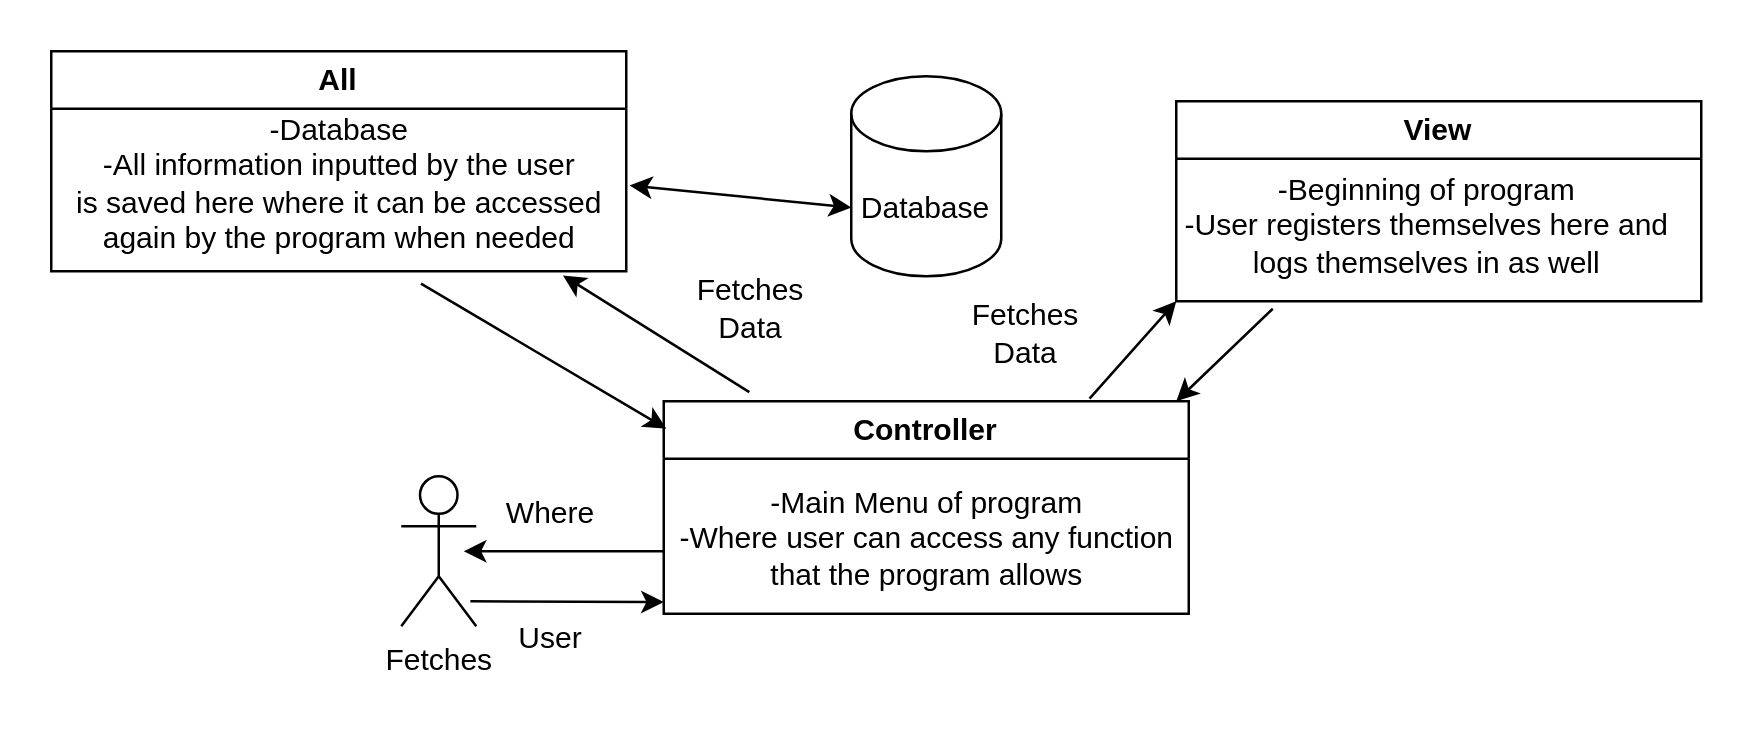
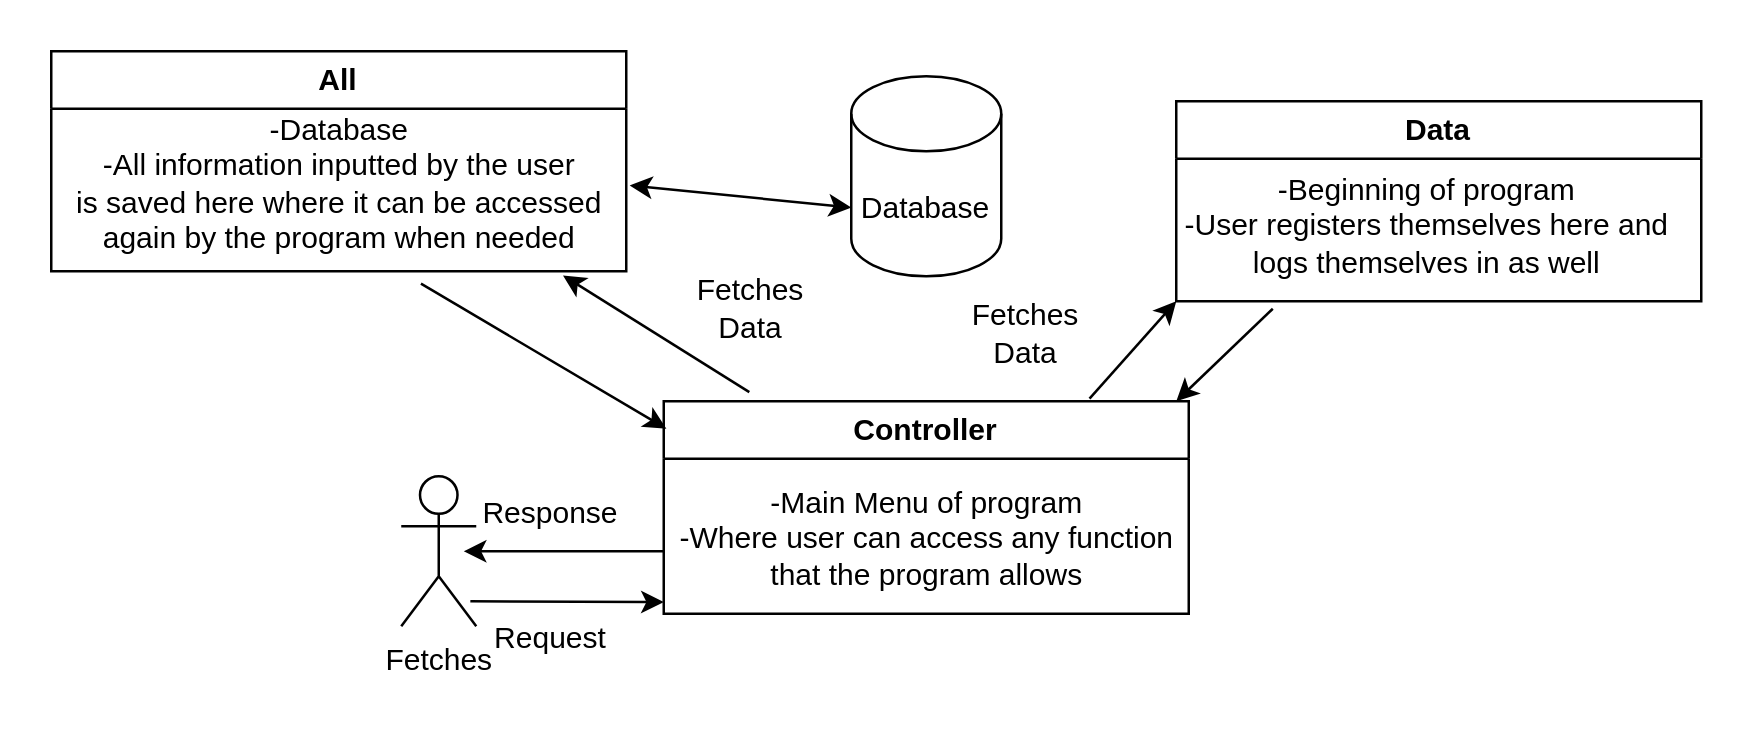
  <mxCell id="0" />
  <mxCell id="1" parent="0" />
  <mxCell id="2" value="Fetches" style="shape=umlActor;verticalLabelPosition=bottom;verticalAlign=top;html=1;outlineConnect=0;" vertex="1" parent="1"><mxGeometry x="160" y="190" width="30" height="60" as="geometry" /></mxCell>
  <mxCell id="3" value="Controller" style="swimlane;whiteSpace=wrap;html=1;" vertex="1" parent="1"><mxGeometry x="265" y="160" width="210" height="85" as="geometry" /></mxCell>
  <mxCell id="4" value="-Main Menu of program&lt;br&gt;-Where user can access any function &lt;br&gt;that the program allows" style="text;html=1;align=center;verticalAlign=middle;resizable=0;points=[];autosize=1;strokeColor=none;fillColor=none;" vertex="1" parent="3"><mxGeometry x="-5" y="25" width="220" height="60" as="geometry" /></mxCell>
  <mxCell id="5" value="" style="endArrow=classic;html=1;rounded=0;exitX=0.221;exitY=1.05;exitDx=0;exitDy=0;exitPerimeter=0;" edge="1" parent="3" source="10"><mxGeometry width="50" height="50" relative="1" as="geometry"><mxPoint x="155" y="50" as="sourcePoint" /><mxPoint x="205" as="targetPoint" /></mxGeometry></mxCell>
  <mxCell id="6" value="All" style="swimlane;whiteSpace=wrap;html=1;" vertex="1" parent="1"><mxGeometry x="20" y="20" width="230" height="88" as="geometry" /></mxCell>
  <mxCell id="7" value="-Database&lt;br&gt;-All information inputted by the user&lt;br&gt;is saved here where it can be accessed&lt;br&gt;again by the program when needed" style="text;html=1;align=center;verticalAlign=middle;resizable=0;points=[];autosize=1;strokeColor=none;fillColor=none;" vertex="1" parent="6"><mxGeometry y="18" width="230" height="70" as="geometry" /></mxCell>
  <mxCell id="8" value="Database" style="shape=cylinder3;whiteSpace=wrap;html=1;boundedLbl=1;backgroundOutline=1;size=15;" vertex="1" parent="1"><mxGeometry x="340" y="30" width="60" height="80" as="geometry" /></mxCell>
- <mxCell id="9" value="View" style="swimlane;whiteSpace=wrap;html=1;" vertex="1" parent="1"><mxGeometry x="470" y="40" width="210" height="80" as="geometry" /></mxCell>
+ <mxCell id="9" value="Data" style="swimlane;whiteSpace=wrap;html=1;" vertex="1" parent="1"><mxGeometry x="470" y="40" width="210" height="80" as="geometry" /></mxCell>
  <mxCell id="10" value="-Beginning of program&lt;br&gt;-User registers themselves here and&lt;br&gt;logs themselves in as well" style="text;html=1;align=center;verticalAlign=middle;resizable=0;points=[];autosize=1;strokeColor=none;fillColor=none;" vertex="1" parent="9"><mxGeometry x="-10" y="20" width="220" height="60" as="geometry" /></mxCell>
  <mxCell id="11" value="" style="endArrow=classic;startArrow=classic;html=1;rounded=0;entryX=0;entryY=0;entryDx=0;entryDy=52.5;entryPerimeter=0;exitX=1.006;exitY=0.51;exitDx=0;exitDy=0;exitPerimeter=0;" edge="1" parent="1" source="7" target="8"><mxGeometry width="50" height="50" relative="1" as="geometry"><mxPoint x="270" y="110" as="sourcePoint" /><mxPoint x="320" y="60" as="targetPoint" /></mxGeometry></mxCell>
  <mxCell id="12" value="" style="endArrow=classic;html=1;rounded=0;entryX=-0.012;entryY=0.422;entryDx=0;entryDy=0;entryPerimeter=0;" edge="1" parent="1"><mxGeometry width="50" height="50" relative="1" as="geometry"><mxPoint x="187.64" y="240" as="sourcePoint" /><mxPoint x="265" y="240.32" as="targetPoint" /></mxGeometry></mxCell>
  <mxCell id="13" value="" style="endArrow=classic;html=1;rounded=0;exitX=0.811;exitY=-0.012;exitDx=0;exitDy=0;exitPerimeter=0;" edge="1" parent="1" source="3"><mxGeometry width="50" height="50" relative="1" as="geometry"><mxPoint x="440" y="150" as="sourcePoint" /><mxPoint x="470" y="120" as="targetPoint" /></mxGeometry></mxCell>
  <mxCell id="14" value="" style="endArrow=classic;html=1;rounded=0;" edge="1" parent="1"><mxGeometry width="50" height="50" relative="1" as="geometry"><mxPoint x="265" y="220" as="sourcePoint" /><mxPoint x="185" y="220" as="targetPoint" /></mxGeometry></mxCell>
  <mxCell id="15" value="" style="endArrow=classic;html=1;rounded=0;exitX=0.643;exitY=1.071;exitDx=0;exitDy=0;exitPerimeter=0;entryX=0.005;entryY=0.129;entryDx=0;entryDy=0;entryPerimeter=0;" edge="1" parent="1" source="7" target="3"><mxGeometry width="50" height="50" relative="1" as="geometry"><mxPoint x="220" y="131.01" as="sourcePoint" /><mxPoint x="273.36" y="160" as="targetPoint" /></mxGeometry></mxCell>
  <mxCell id="16" value="" style="endArrow=classic;html=1;rounded=0;exitX=0.163;exitY=-0.043;exitDx=0;exitDy=0;exitPerimeter=0;entryX=0.89;entryY=1.024;entryDx=0;entryDy=0;entryPerimeter=0;" edge="1" parent="1" source="3" target="7"><mxGeometry width="50" height="50" relative="1" as="geometry"><mxPoint x="200" y="150" as="sourcePoint" /><mxPoint x="250" y="100" as="targetPoint" /></mxGeometry></mxCell>
- <mxCell id="17" value="User" style="text;html=1;strokeColor=none;fillColor=none;align=center;verticalAlign=middle;whiteSpace=wrap;rounded=0;" vertex="1" parent="1"><mxGeometry x="190" y="240" width="60" height="30" as="geometry" /></mxCell>
- <mxCell id="18" value="Where" style="text;html=1;strokeColor=none;fillColor=none;align=center;verticalAlign=middle;whiteSpace=wrap;rounded=0;" vertex="1" parent="1"><mxGeometry x="190" y="190" width="60" height="30" as="geometry" /></mxCell>
+ <mxCell id="17" value="Request" style="text;html=1;strokeColor=none;fillColor=none;align=center;verticalAlign=middle;whiteSpace=wrap;rounded=0;" vertex="1" parent="1"><mxGeometry x="190" y="240" width="60" height="30" as="geometry" /></mxCell>
+ <mxCell id="18" value="Response" style="text;html=1;strokeColor=none;fillColor=none;align=center;verticalAlign=middle;whiteSpace=wrap;rounded=0;" vertex="1" parent="1"><mxGeometry x="190" y="190" width="60" height="30" as="geometry" /></mxCell>
  <mxCell id="19" value="Fetches&lt;br&gt;Data" style="text;html=1;strokeColor=none;fillColor=none;align=center;verticalAlign=middle;whiteSpace=wrap;rounded=0;" vertex="1" parent="1"><mxGeometry x="270" y="108" width="60" height="30" as="geometry" /></mxCell>
  <mxCell id="20" value="Fetches&lt;br&gt;Data" style="text;html=1;strokeColor=none;fillColor=none;align=center;verticalAlign=middle;whiteSpace=wrap;rounded=0;" vertex="1" parent="1"><mxGeometry x="380" y="118" width="60" height="30" as="geometry" /></mxCell>
